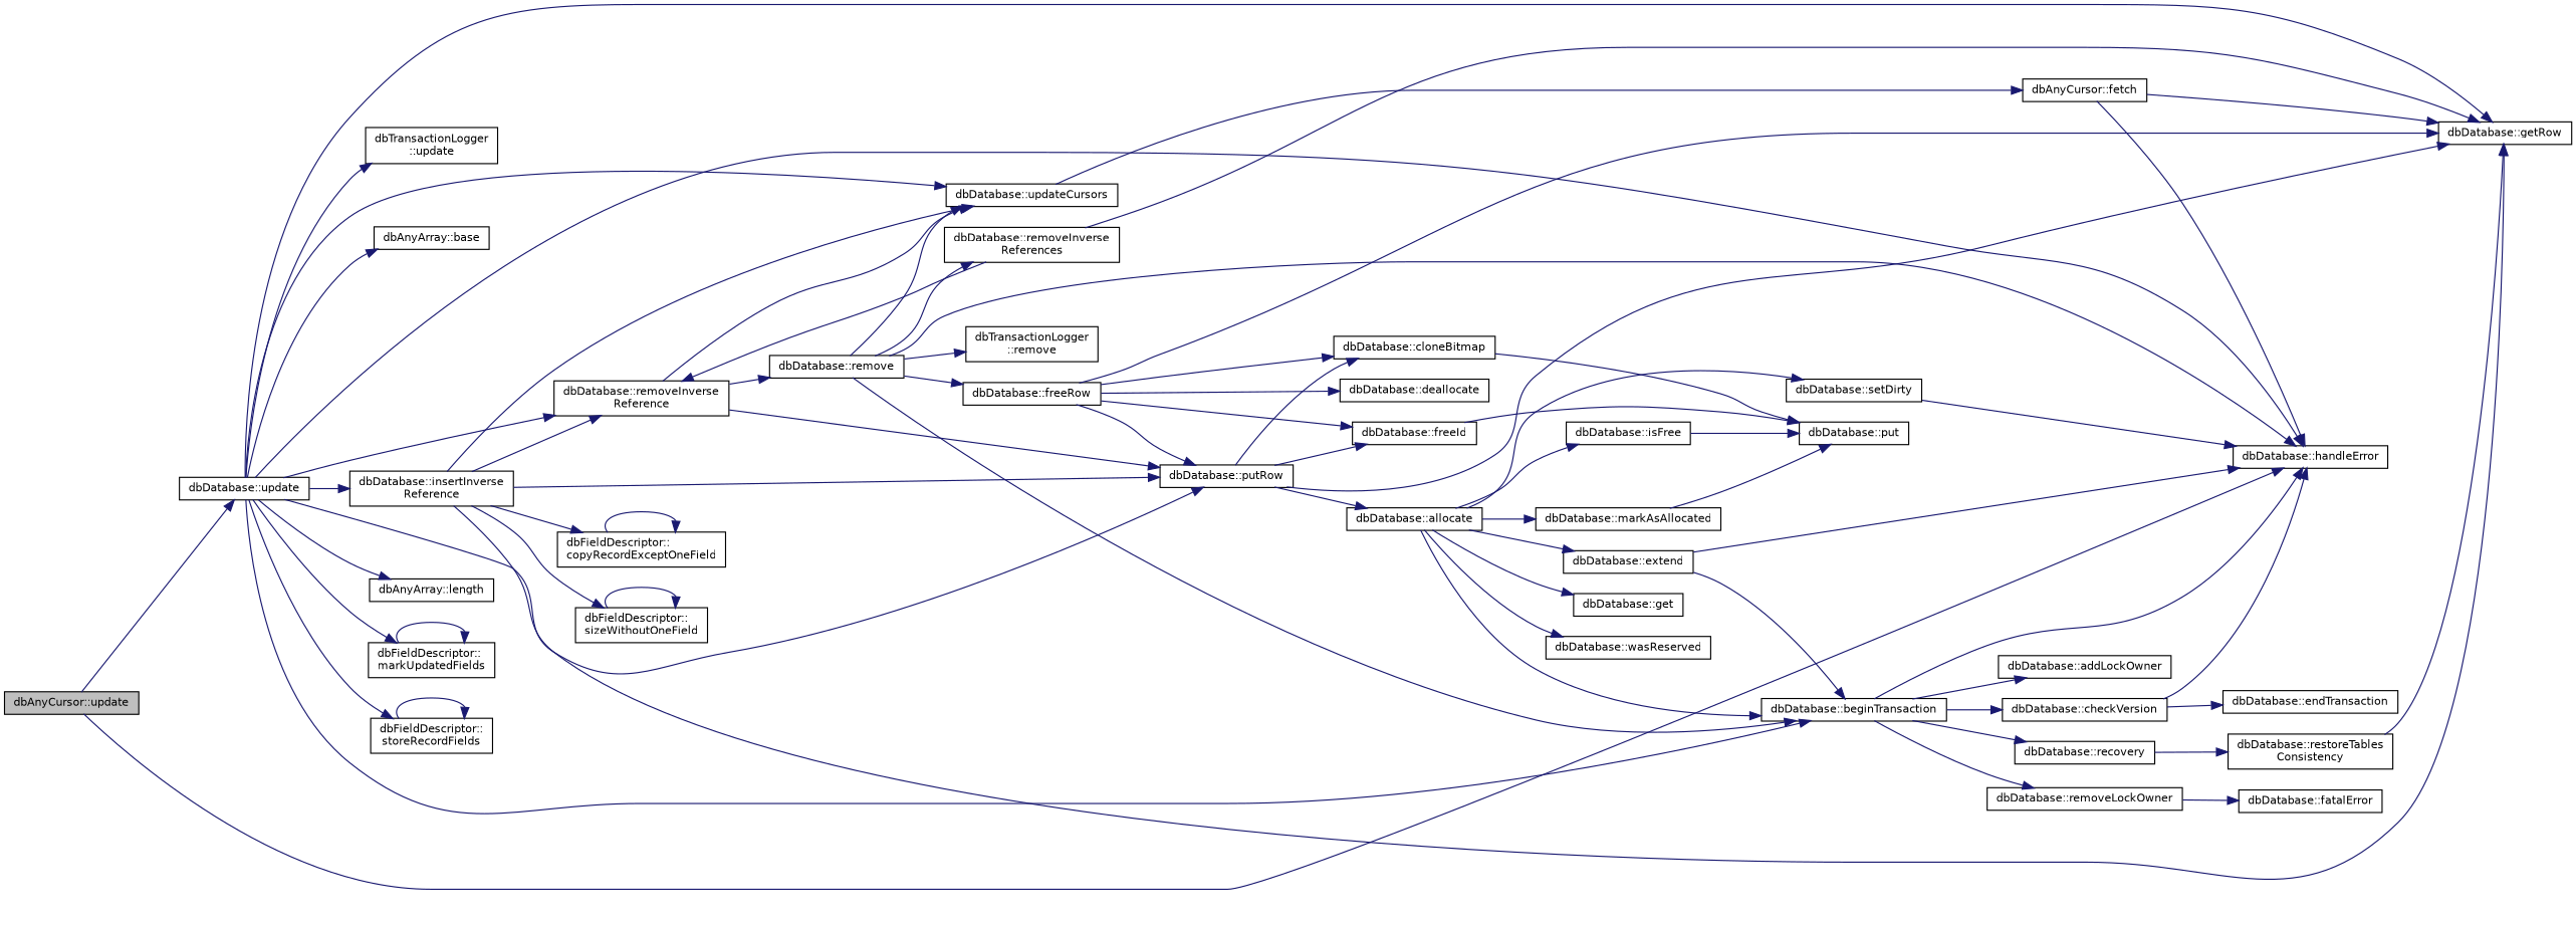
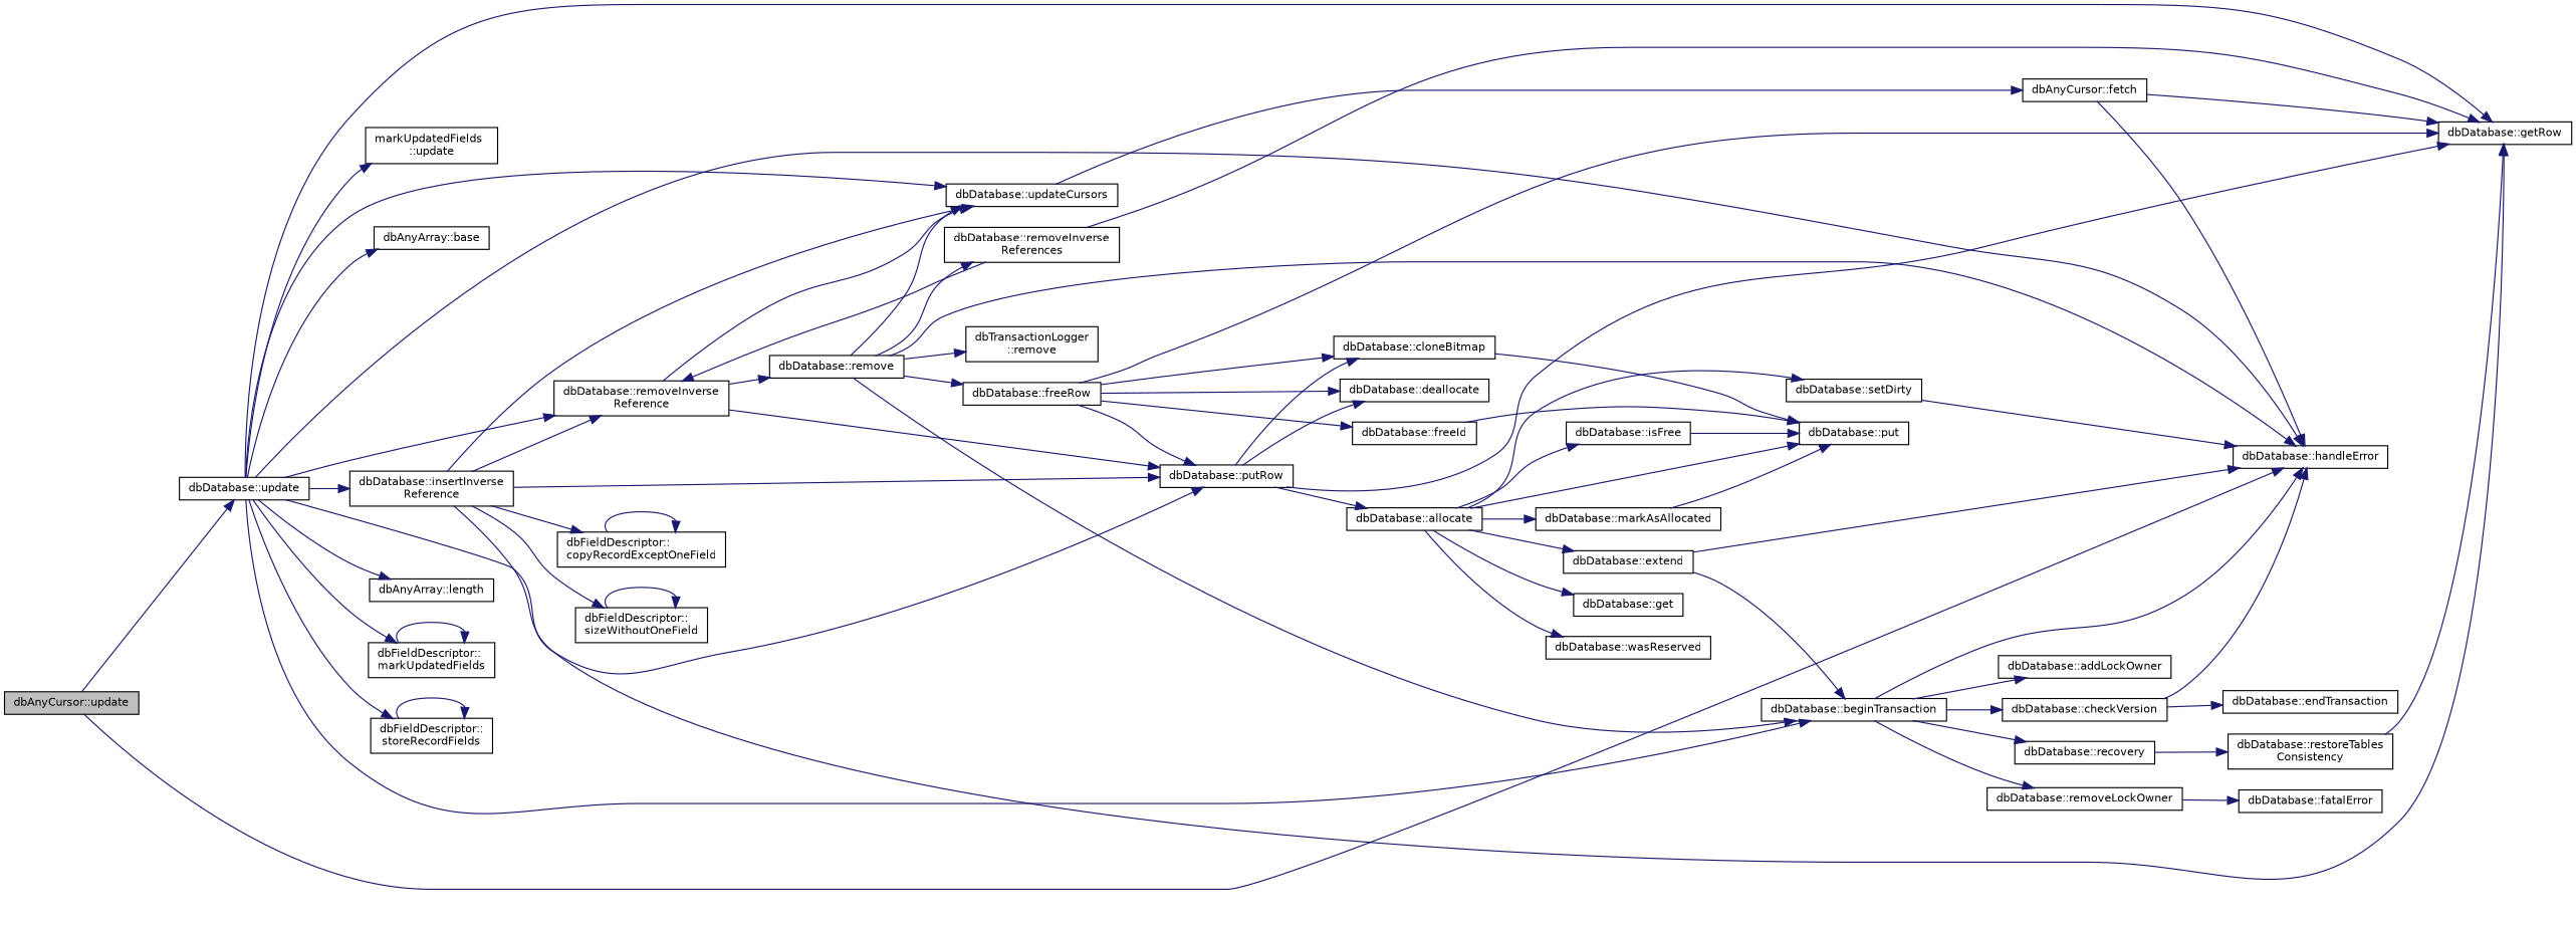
  digraph {
    rankdir=LR
    node [color=black fillcolor=white fontname=Helvetica fontsize=10 shape=record style=filled]
    edge [color=midnightblue fontname=Helvetica fontsize=10 labelfontname=Helvetica labelfontsize=10 style=solid]
    n1 [fillcolor=grey75 fontcolor=black height=0.2 label="dbAnyCursor::update" width=0.4]
    n2 [height=0.2 label="dbDatabase::handleError" width=0.4]
    n3 [height=0.2 label="dbDatabase::update" width=0.4]
    n4 [height=0.2 label="dbAnyArray::base" width=0.4]
    n5 [height=0.2 label="dbDatabase::beginTransaction" width=0.4]
    n6 [height=0.2 label="dbDatabase::getRow" width=0.4]
    n7 [height=0.2 label="dbDatabase::insertInverse\lReference" width=0.4]
    n8 [height=0.2 label="dbDatabase::putRow" width=0.4]
    n9 [height=0.2 label="dbDatabase::removeInverse\lReference" width=0.4]
    n10 [height=0.2 label="dbDatabase::updateCursors" width=0.4]
    n11 [height=0.2 label="dbAnyArray::length" width=0.4]
    n12 [height=0.2 label="dbFieldDescriptor::\lmarkUpdatedFields" width=0.4]
    n13 [height=0.2 label="dbFieldDescriptor::\lstoreRecordFields" width=0.4]
-   n14 [height=0.2 label="dbTransactionLogger\l::update" width=0.4]
+   n14 [height=0.2 label="markUpdatedFields\l::update" width=0.4]
    n15 [height=0.2 label="dbDatabase::fatalError" width=0.4]
    n16 [height=0.2 label="dbDatabase::addLockOwner" width=0.4]
    n17 [height=0.2 label="dbDatabase::checkVersion" width=0.4]
    n18 [height=0.2 label="dbDatabase::recovery" width=0.4]
    n19 [height=0.2 label="dbDatabase::removeLockOwner" width=0.4]
    n20 [height=0.2 label="dbFieldDescriptor::\lcopyRecordExceptOneField" width=0.4]
    n21 [height=0.2 label="dbFieldDescriptor::\lsizeWithoutOneField" width=0.4]
    n22 [height=0.2 label="dbDatabase::allocate" width=0.4]
    n23 [height=0.2 label="dbDatabase::cloneBitmap" width=0.4]
    n24 [height=0.2 label="dbDatabase::deallocate" width=0.4]
    n25 [height=0.2 label="dbDatabase::remove" width=0.4]
    n26 [height=0.2 label="dbAnyCursor::fetch" width=0.4]
    n27 [height=0.2 label="dbDatabase::endTransaction" width=0.4]
    n28 [height=0.2 label="dbDatabase::restoreTables\lConsistency" width=0.4]
    n29 [height=0.2 label="dbDatabase::extend" width=0.4]
    n30 [height=0.2 label="dbDatabase::get" width=0.4]
    n31 [height=0.2 label="dbDatabase::isFree" width=0.4]
    n32 [height=0.2 label="dbDatabase::put" width=0.4]
    n33 [height=0.2 label="dbDatabase::markAsAllocated" width=0.4]
    n34 [height=0.2 label="dbDatabase::setDirty" width=0.4]
    n35 [height=0.2 label="dbDatabase::wasReserved" width=0.4]
    n36 [height=0.2 label="dbDatabase::freeRow" width=0.4]
    n37 [height=0.2 label="dbTransactionLogger\l::remove" width=0.4]
    n38 [height=0.2 label="dbDatabase::removeInverse\lReferences" width=0.4]
    n39 [height=0.2 label="dbDatabase::freeId" width=0.4]
    n1 -> n2
    n1 -> n3
    n3 -> n2
    n3 -> n4
    n3 -> n5
    n3 -> n6
    n3 -> n7
    n3 -> n8
    n3 -> n9
    n3 -> n10
    n3 -> n11
    n3 -> n12
    n3 -> n13
    n3 -> n14
    n5 -> n2
    n5 -> n16
    n5 -> n17
    n5 -> n18
    n5 -> n19
    n7 -> n6
    n7 -> n8
    n7 -> n9
    n7 -> n10
    n7 -> n20
    n7 -> n21
    n8 -> n6
    n8 -> n22
    n8 -> n23
-   n8 -> n39
+   n8 -> n24
    n9 -> n8
    n9 -> n10
    n9 -> n25
    n10 -> n26
    n12 -> n12
    n13 -> n13
    n17 -> n2
    n17 -> n27
    n18 -> n28
    n19 -> n15
    n20 -> n20
    n21 -> n21
    n22 -> n29
    n22 -> n30
    n22 -> n31
-   n22 -> n5
+   n22 -> n32
    n22 -> n33
    n22 -> n34
    n22 -> n35
    n23 -> n32
    n25 -> n2
    n25 -> n5
    n25 -> n10
    n25 -> n36
    n25 -> n37
    n25 -> n38
    n26 -> n2
    n26 -> n6
    n28 -> n6
    n29 -> n2
    n29 -> n5
    n31 -> n32
    n33 -> n32
    n34 -> n2
    n36 -> n6
    n36 -> n8
    n36 -> n23
    n36 -> n24
    n36 -> n39
    n38 -> n6
    n38 -> n9
    n39 -> n32
  }
